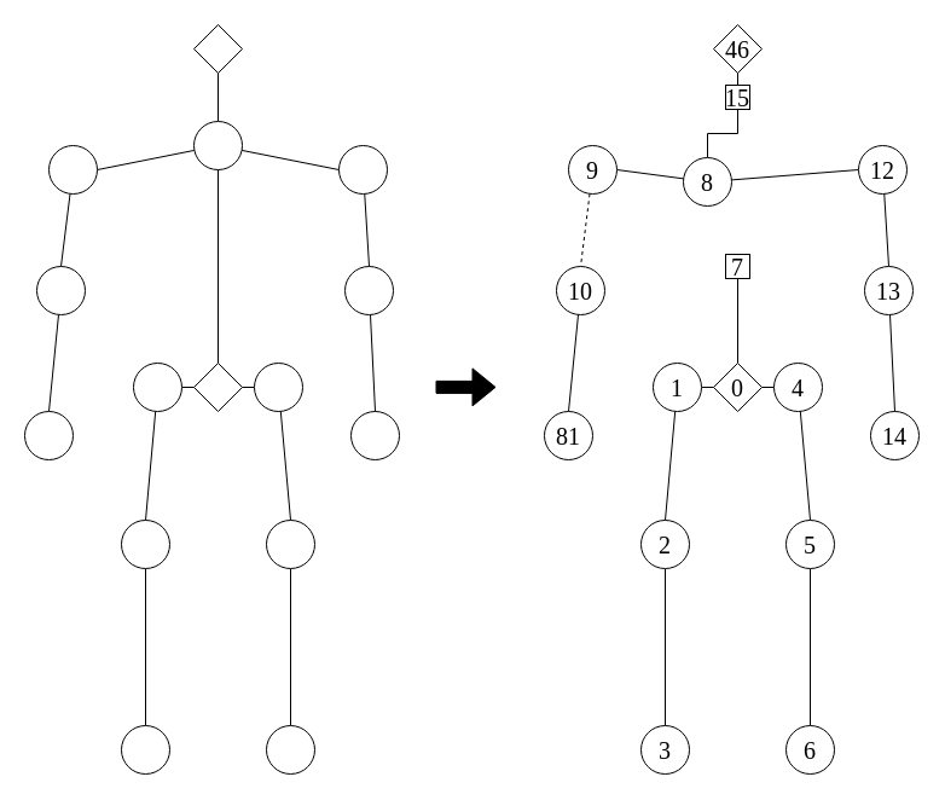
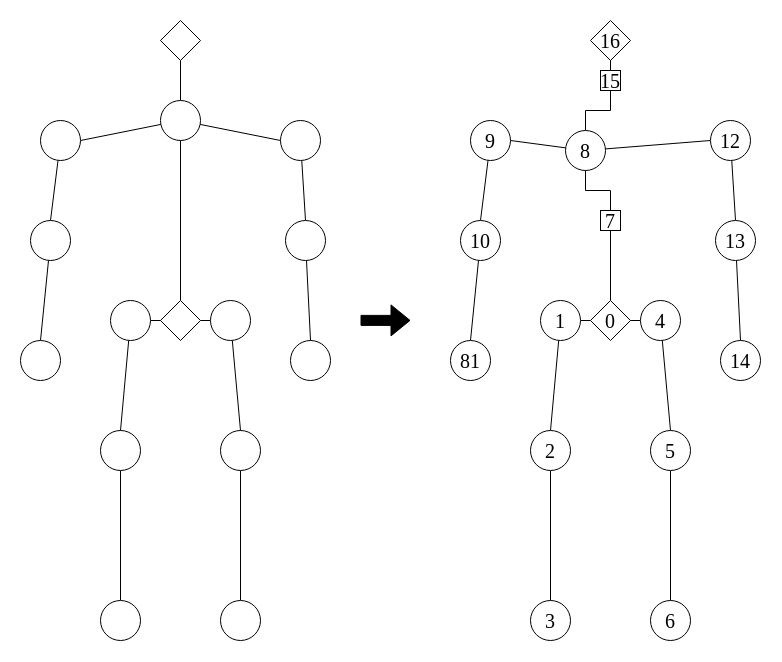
  <mxCell id="0" />
  <mxCell id="1" parent="0" />
  <mxCell id="2" style="edgeStyle=orthogonalEdgeStyle;rounded=0;orthogonalLoop=1;jettySize=auto;html=1;entryX=0.5;entryY=1;entryDx=0;entryDy=0;endArrow=none;endFill=0;fontFamily=Times New Roman;fontSize=20;" edge="1" parent="1" source="64" target="33"><mxGeometry relative="1" as="geometry" /></mxCell>
  <mxCell id="3" value="" style="rhombus;whiteSpace=wrap;html=1;fontFamily=Times New Roman;fontSize=20;" parent="1" vertex="1"><mxGeometry x="160" y="20" width="40" height="40" as="geometry" /></mxCell>
  <mxCell id="4" style="edgeStyle=none;rounded=0;orthogonalLoop=1;jettySize=auto;html=1;entryX=1;entryY=0.5;entryDx=0;entryDy=0;endArrow=none;endFill=0;strokeColor=#000000;fontFamily=Times New Roman;fontSize=20;" parent="1" source="7" target="9" edge="1"><mxGeometry relative="1" as="geometry" /></mxCell>
  <mxCell id="5" style="edgeStyle=none;rounded=0;orthogonalLoop=1;jettySize=auto;html=1;entryX=0;entryY=0.5;entryDx=0;entryDy=0;endArrow=none;endFill=0;strokeColor=#000000;fontFamily=Times New Roman;fontSize=20;" parent="1" source="7" target="15" edge="1"><mxGeometry relative="1" as="geometry" /></mxCell>
  <mxCell id="6" style="edgeStyle=none;rounded=0;orthogonalLoop=1;jettySize=auto;html=1;entryX=0.5;entryY=1;entryDx=0;entryDy=0;endArrow=none;endFill=0;strokeColor=#000000;fontFamily=Times New Roman;fontSize=20;" parent="1" source="7" target="3" edge="1"><mxGeometry relative="1" as="geometry" /></mxCell>
  <mxCell id="7" value="" style="ellipse;whiteSpace=wrap;html=1;aspect=fixed;fontFamily=Times New Roman;fontSize=20;" parent="1" vertex="1"><mxGeometry x="160" y="100" width="40" height="40" as="geometry" /></mxCell>
  <mxCell id="8" style="edgeStyle=none;rounded=0;orthogonalLoop=1;jettySize=auto;html=1;entryX=0.5;entryY=0;entryDx=0;entryDy=0;endArrow=none;endFill=0;strokeColor=#000000;fontFamily=Times New Roman;fontSize=20;" parent="1" source="9" target="11" edge="1"><mxGeometry relative="1" as="geometry" /></mxCell>
  <mxCell id="9" value="" style="ellipse;whiteSpace=wrap;html=1;aspect=fixed;fontFamily=Times New Roman;fontSize=20;" parent="1" vertex="1"><mxGeometry x="40" y="120" width="40" height="40" as="geometry" /></mxCell>
  <mxCell id="10" style="edgeStyle=none;rounded=0;orthogonalLoop=1;jettySize=auto;html=1;entryX=0.5;entryY=0;entryDx=0;entryDy=0;endArrow=none;endFill=0;strokeColor=#000000;fontFamily=Times New Roman;fontSize=20;" parent="1" source="11" target="12" edge="1"><mxGeometry relative="1" as="geometry" /></mxCell>
  <mxCell id="11" value="" style="ellipse;whiteSpace=wrap;html=1;aspect=fixed;fontFamily=Times New Roman;fontSize=20;" parent="1" vertex="1"><mxGeometry x="30" y="220" width="40" height="40" as="geometry" /></mxCell>
  <mxCell id="12" value="" style="ellipse;whiteSpace=wrap;html=1;aspect=fixed;fontFamily=Times New Roman;fontSize=20;" parent="1" vertex="1"><mxGeometry x="20" y="340" width="40" height="40" as="geometry" /></mxCell>
  <mxCell id="13" value="" style="ellipse;whiteSpace=wrap;html=1;aspect=fixed;fontFamily=Times New Roman;fontSize=20;" parent="1" vertex="1"><mxGeometry x="290" y="340" width="40" height="40" as="geometry" /></mxCell>
  <mxCell id="14" style="edgeStyle=none;rounded=0;orthogonalLoop=1;jettySize=auto;html=1;entryX=0.5;entryY=0;entryDx=0;entryDy=0;endArrow=none;endFill=0;strokeColor=#000000;fontFamily=Times New Roman;fontSize=20;" parent="1" source="15" target="17" edge="1"><mxGeometry relative="1" as="geometry" /></mxCell>
  <mxCell id="15" value="" style="ellipse;whiteSpace=wrap;html=1;aspect=fixed;fontFamily=Times New Roman;fontSize=20;" parent="1" vertex="1"><mxGeometry x="280" y="120" width="40" height="40" as="geometry" /></mxCell>
  <mxCell id="16" style="edgeStyle=none;rounded=0;orthogonalLoop=1;jettySize=auto;html=1;entryX=0.5;entryY=0;entryDx=0;entryDy=0;endArrow=none;endFill=0;strokeColor=#000000;fontFamily=Times New Roman;fontSize=20;" parent="1" source="17" target="13" edge="1"><mxGeometry relative="1" as="geometry" /></mxCell>
  <mxCell id="17" value="" style="ellipse;whiteSpace=wrap;html=1;aspect=fixed;fontFamily=Times New Roman;fontSize=20;" parent="1" vertex="1"><mxGeometry x="285" y="220" width="40" height="40" as="geometry" /></mxCell>
  <mxCell id="18" style="edgeStyle=none;rounded=0;orthogonalLoop=1;jettySize=auto;html=1;entryX=1;entryY=0.5;entryDx=0;entryDy=0;endArrow=none;endFill=0;strokeColor=#000000;fontFamily=Times New Roman;fontSize=20;" parent="1" source="21" target="29" edge="1"><mxGeometry relative="1" as="geometry" /></mxCell>
  <mxCell id="19" style="edgeStyle=none;rounded=0;orthogonalLoop=1;jettySize=auto;html=1;entryX=0;entryY=0.5;entryDx=0;entryDy=0;endArrow=none;endFill=0;strokeColor=#000000;fontFamily=Times New Roman;fontSize=20;" parent="1" source="21" target="31" edge="1"><mxGeometry relative="1" as="geometry" /></mxCell>
  <mxCell id="20" style="edgeStyle=none;rounded=0;orthogonalLoop=1;jettySize=auto;html=1;entryX=0.5;entryY=1;entryDx=0;entryDy=0;endArrow=none;endFill=0;strokeColor=#000000;fontFamily=Times New Roman;fontSize=20;" parent="1" source="21" target="7" edge="1"><mxGeometry relative="1" as="geometry" /></mxCell>
  <mxCell id="21" value="" style="rhombus;whiteSpace=wrap;html=1;fontFamily=Times New Roman;fontSize=20;" parent="1" vertex="1"><mxGeometry x="160" y="300" width="40" height="40" as="geometry" /></mxCell>
  <mxCell id="22" style="edgeStyle=none;rounded=0;orthogonalLoop=1;jettySize=auto;html=1;entryX=0.5;entryY=0;entryDx=0;entryDy=0;endArrow=none;endFill=0;strokeColor=#000000;fontFamily=Times New Roman;fontSize=20;" parent="1" source="23" target="26" edge="1"><mxGeometry relative="1" as="geometry" /></mxCell>
  <mxCell id="23" value="" style="ellipse;whiteSpace=wrap;html=1;aspect=fixed;fontFamily=Times New Roman;fontSize=20;" parent="1" vertex="1"><mxGeometry x="100" y="430" width="40" height="40" as="geometry" /></mxCell>
  <mxCell id="24" style="edgeStyle=none;rounded=0;orthogonalLoop=1;jettySize=auto;html=1;entryX=0.5;entryY=0;entryDx=0;entryDy=0;endArrow=none;endFill=0;strokeColor=#000000;fontFamily=Times New Roman;fontSize=20;" parent="1" source="25" target="27" edge="1"><mxGeometry relative="1" as="geometry" /></mxCell>
  <mxCell id="25" value="" style="ellipse;whiteSpace=wrap;html=1;aspect=fixed;fontFamily=Times New Roman;fontSize=20;" parent="1" vertex="1"><mxGeometry x="220" y="430" width="40" height="40" as="geometry" /></mxCell>
  <mxCell id="26" value="" style="ellipse;whiteSpace=wrap;html=1;aspect=fixed;fontFamily=Times New Roman;fontSize=20;" parent="1" vertex="1"><mxGeometry x="100" y="600" width="40" height="40" as="geometry" /></mxCell>
  <mxCell id="27" value="" style="ellipse;whiteSpace=wrap;html=1;aspect=fixed;fontFamily=Times New Roman;fontSize=20;" parent="1" vertex="1"><mxGeometry x="220" y="600" width="40" height="40" as="geometry" /></mxCell>
  <mxCell id="28" style="edgeStyle=none;rounded=0;orthogonalLoop=1;jettySize=auto;html=1;entryX=0.5;entryY=0;entryDx=0;entryDy=0;endArrow=none;endFill=0;strokeColor=#000000;fontFamily=Times New Roman;fontSize=20;" parent="1" source="29" target="23" edge="1"><mxGeometry relative="1" as="geometry" /></mxCell>
  <mxCell id="29" value="" style="ellipse;whiteSpace=wrap;html=1;aspect=fixed;fontFamily=Times New Roman;fontSize=20;" parent="1" vertex="1"><mxGeometry x="110" y="300" width="40" height="40" as="geometry" /></mxCell>
  <mxCell id="30" style="edgeStyle=none;rounded=0;orthogonalLoop=1;jettySize=auto;html=1;entryX=0.5;entryY=0;entryDx=0;entryDy=0;endArrow=none;endFill=0;strokeColor=#000000;fontFamily=Times New Roman;fontSize=20;" parent="1" source="31" target="25" edge="1"><mxGeometry relative="1" as="geometry" /></mxCell>
  <mxCell id="31" value="" style="ellipse;whiteSpace=wrap;html=1;aspect=fixed;fontFamily=Times New Roman;fontSize=20;" parent="1" vertex="1"><mxGeometry x="210" y="300" width="40" height="40" as="geometry" /></mxCell>
  <mxCell id="32" value="" style="shape=flexArrow;endArrow=classic;html=1;fontFamily=Times New Roman;fontSize=20;fillColor=#000000;" parent="1" edge="1"><mxGeometry width="50" height="50" relative="1" as="geometry"><mxPoint x="360" y="319.88" as="sourcePoint" /><mxPoint x="410" y="319.88" as="targetPoint" /></mxGeometry></mxCell>
- <mxCell id="33" value="46" style="rhombus;whiteSpace=wrap;html=1;fontFamily=Times New Roman;fontSize=20;" vertex="1" parent="1"><mxGeometry x="590" y="20" width="40" height="40" as="geometry" /></mxCell>
+ <mxCell id="33" value="16" style="rhombus;whiteSpace=wrap;html=1;fontFamily=Times New Roman;fontSize=20;" vertex="1" parent="1"><mxGeometry x="590" y="20" width="40" height="40" as="geometry" /></mxCell>
  <mxCell id="34" style="edgeStyle=none;rounded=0;orthogonalLoop=1;jettySize=auto;html=1;entryX=1;entryY=0.5;entryDx=0;entryDy=0;endArrow=none;endFill=0;strokeColor=#000000;fontFamily=Times New Roman;fontSize=20;" edge="1" parent="1" source="37" target="39"><mxGeometry relative="1" as="geometry" /></mxCell>
  <mxCell id="35" style="edgeStyle=none;rounded=0;orthogonalLoop=1;jettySize=auto;html=1;entryX=0;entryY=0.5;entryDx=0;entryDy=0;endArrow=none;endFill=0;strokeColor=#000000;fontFamily=Times New Roman;fontSize=20;" edge="1" parent="1" source="37" target="45"><mxGeometry relative="1" as="geometry" /></mxCell>
  <mxCell id="36" style="edgeStyle=orthogonalEdgeStyle;rounded=0;orthogonalLoop=1;jettySize=auto;html=1;entryX=0.5;entryY=1;entryDx=0;entryDy=0;endArrow=none;endFill=0;fontFamily=Times New Roman;fontSize=20;" edge="1" parent="1" source="37" target="64"><mxGeometry relative="1" as="geometry" /></mxCell>
  <mxCell id="37" value="8" style="ellipse;whiteSpace=wrap;html=1;aspect=fixed;fontFamily=Times New Roman;fontSize=20;" vertex="1" parent="1"><mxGeometry x="565" y="130" width="40" height="40" as="geometry" /></mxCell>
- <mxCell id="38" style="edgeStyle=none;rounded=0;orthogonalLoop=1;jettySize=auto;html=1;entryX=0.5;entryY=0;entryDx=0;entryDy=0;endArrow=none;endFill=0;strokeColor=#000000;fontFamily=Times New Roman;fontSize=20;dashed=1;" edge="1" parent="1" source="39" target="41"><mxGeometry relative="1" as="geometry" /></mxCell>
+ <mxCell id="38" style="edgeStyle=none;rounded=0;orthogonalLoop=1;jettySize=auto;html=1;entryX=0.5;entryY=0;entryDx=0;entryDy=0;endArrow=none;endFill=0;strokeColor=#000000;fontFamily=Times New Roman;fontSize=20;" edge="1" parent="1" source="39" target="41"><mxGeometry relative="1" as="geometry" /></mxCell>
  <mxCell id="39" value="9" style="ellipse;whiteSpace=wrap;html=1;aspect=fixed;fontFamily=Times New Roman;fontSize=20;" vertex="1" parent="1"><mxGeometry x="470" y="120" width="40" height="40" as="geometry" /></mxCell>
  <mxCell id="40" style="edgeStyle=none;rounded=0;orthogonalLoop=1;jettySize=auto;html=1;entryX=0.5;entryY=0;entryDx=0;entryDy=0;endArrow=none;endFill=0;strokeColor=#000000;fontFamily=Times New Roman;fontSize=20;" edge="1" parent="1" source="41" target="42"><mxGeometry relative="1" as="geometry" /></mxCell>
  <mxCell id="41" value="10" style="ellipse;whiteSpace=wrap;html=1;aspect=fixed;fontFamily=Times New Roman;fontSize=20;" vertex="1" parent="1"><mxGeometry x="460" y="220" width="40" height="40" as="geometry" /></mxCell>
  <mxCell id="42" value="81" style="ellipse;whiteSpace=wrap;html=1;aspect=fixed;fontFamily=Times New Roman;fontSize=20;" vertex="1" parent="1"><mxGeometry x="450" y="340" width="40" height="40" as="geometry" /></mxCell>
  <mxCell id="43" value="14" style="ellipse;whiteSpace=wrap;html=1;aspect=fixed;fontFamily=Times New Roman;fontSize=20;" vertex="1" parent="1"><mxGeometry x="720" y="340" width="40" height="40" as="geometry" /></mxCell>
  <mxCell id="44" style="edgeStyle=none;rounded=0;orthogonalLoop=1;jettySize=auto;html=1;entryX=0.5;entryY=0;entryDx=0;entryDy=0;endArrow=none;endFill=0;strokeColor=#000000;fontFamily=Times New Roman;fontSize=20;" edge="1" parent="1" source="45" target="47"><mxGeometry relative="1" as="geometry" /></mxCell>
  <mxCell id="45" value="12" style="ellipse;whiteSpace=wrap;html=1;aspect=fixed;fontFamily=Times New Roman;fontSize=20;" vertex="1" parent="1"><mxGeometry x="710" y="120" width="40" height="40" as="geometry" /></mxCell>
  <mxCell id="46" style="edgeStyle=none;rounded=0;orthogonalLoop=1;jettySize=auto;html=1;entryX=0.5;entryY=0;entryDx=0;entryDy=0;endArrow=none;endFill=0;strokeColor=#000000;fontFamily=Times New Roman;fontSize=20;" edge="1" parent="1" source="47" target="43"><mxGeometry relative="1" as="geometry" /></mxCell>
  <mxCell id="47" value="13" style="ellipse;whiteSpace=wrap;html=1;aspect=fixed;fontFamily=Times New Roman;fontSize=20;" vertex="1" parent="1"><mxGeometry x="715" y="220" width="40" height="40" as="geometry" /></mxCell>
  <mxCell id="48" style="edgeStyle=none;rounded=0;orthogonalLoop=1;jettySize=auto;html=1;entryX=1;entryY=0.5;entryDx=0;entryDy=0;endArrow=none;endFill=0;strokeColor=#000000;fontFamily=Times New Roman;fontSize=20;" edge="1" parent="1" source="51" target="59"><mxGeometry relative="1" as="geometry" /></mxCell>
  <mxCell id="49" style="edgeStyle=none;rounded=0;orthogonalLoop=1;jettySize=auto;html=1;entryX=0;entryY=0.5;entryDx=0;entryDy=0;endArrow=none;endFill=0;strokeColor=#000000;fontFamily=Times New Roman;fontSize=20;" edge="1" parent="1" source="51" target="61"><mxGeometry relative="1" as="geometry" /></mxCell>
  <mxCell id="50" style="edgeStyle=orthogonalEdgeStyle;rounded=0;orthogonalLoop=1;jettySize=auto;html=1;entryX=0.5;entryY=1;entryDx=0;entryDy=0;fontFamily=Times New Roman;fontSize=20;endArrow=none;endFill=0;" edge="1" parent="1" source="51" target="63"><mxGeometry relative="1" as="geometry" /></mxCell>
  <mxCell id="51" value="0" style="rhombus;whiteSpace=wrap;html=1;fontFamily=Times New Roman;fontSize=20;" vertex="1" parent="1"><mxGeometry x="590" y="300" width="40" height="40" as="geometry" /></mxCell>
  <mxCell id="52" style="edgeStyle=none;rounded=0;orthogonalLoop=1;jettySize=auto;html=1;entryX=0.5;entryY=0;entryDx=0;entryDy=0;endArrow=none;endFill=0;strokeColor=#000000;fontFamily=Times New Roman;fontSize=20;" edge="1" parent="1" source="53" target="56"><mxGeometry relative="1" as="geometry" /></mxCell>
  <mxCell id="53" value="2" style="ellipse;whiteSpace=wrap;html=1;aspect=fixed;fontFamily=Times New Roman;fontSize=20;" vertex="1" parent="1"><mxGeometry x="530" y="430" width="40" height="40" as="geometry" /></mxCell>
  <mxCell id="54" style="edgeStyle=none;rounded=0;orthogonalLoop=1;jettySize=auto;html=1;entryX=0.5;entryY=0;entryDx=0;entryDy=0;endArrow=none;endFill=0;strokeColor=#000000;fontFamily=Times New Roman;fontSize=20;" edge="1" parent="1" source="55" target="57"><mxGeometry relative="1" as="geometry" /></mxCell>
  <mxCell id="55" value="5" style="ellipse;whiteSpace=wrap;html=1;aspect=fixed;fontFamily=Times New Roman;fontSize=20;" vertex="1" parent="1"><mxGeometry x="650" y="430" width="40" height="40" as="geometry" /></mxCell>
  <mxCell id="56" value="3" style="ellipse;whiteSpace=wrap;html=1;aspect=fixed;fontFamily=Times New Roman;fontSize=20;" vertex="1" parent="1"><mxGeometry x="530" y="600" width="40" height="40" as="geometry" /></mxCell>
  <mxCell id="57" value="6" style="ellipse;whiteSpace=wrap;html=1;aspect=fixed;fontFamily=Times New Roman;fontSize=20;" vertex="1" parent="1"><mxGeometry x="650" y="600" width="40" height="40" as="geometry" /></mxCell>
  <mxCell id="58" style="edgeStyle=none;rounded=0;orthogonalLoop=1;jettySize=auto;html=1;entryX=0.5;entryY=0;entryDx=0;entryDy=0;endArrow=none;endFill=0;strokeColor=#000000;fontFamily=Times New Roman;fontSize=20;" edge="1" parent="1" source="59" target="53"><mxGeometry relative="1" as="geometry" /></mxCell>
  <mxCell id="59" value="1" style="ellipse;whiteSpace=wrap;html=1;aspect=fixed;fontFamily=Times New Roman;fontSize=20;" vertex="1" parent="1"><mxGeometry x="540" y="300" width="40" height="40" as="geometry" /></mxCell>
  <mxCell id="60" style="edgeStyle=none;rounded=0;orthogonalLoop=1;jettySize=auto;html=1;entryX=0.5;entryY=0;entryDx=0;entryDy=0;endArrow=none;endFill=0;strokeColor=#000000;fontFamily=Times New Roman;fontSize=20;" edge="1" parent="1" source="61" target="55"><mxGeometry relative="1" as="geometry" /></mxCell>
  <mxCell id="61" value="4" style="ellipse;whiteSpace=wrap;html=1;aspect=fixed;fontFamily=Times New Roman;fontSize=20;" vertex="1" parent="1"><mxGeometry x="640" y="300" width="40" height="40" as="geometry" /></mxCell>
+ <mxCell id="62" style="edgeStyle=orthogonalEdgeStyle;rounded=0;orthogonalLoop=1;jettySize=auto;html=1;entryX=0.5;entryY=1;entryDx=0;entryDy=0;endArrow=none;endFill=0;fontFamily=Times New Roman;fontSize=20;" edge="1" parent="1" source="63" target="37"><mxGeometry relative="1" as="geometry" /></mxCell>
  <mxCell id="63" value="7" style="whiteSpace=wrap;html=1;aspect=fixed;fontFamily=Times New Roman;fontSize=20;" vertex="1" parent="1"><mxGeometry x="600" y="210" width="20" height="20" as="geometry" /></mxCell>
  <mxCell id="64" value="15" style="whiteSpace=wrap;html=1;aspect=fixed;fontFamily=Times New Roman;fontSize=20;" vertex="1" parent="1"><mxGeometry x="600" y="70" width="20" height="20" as="geometry" /></mxCell>
